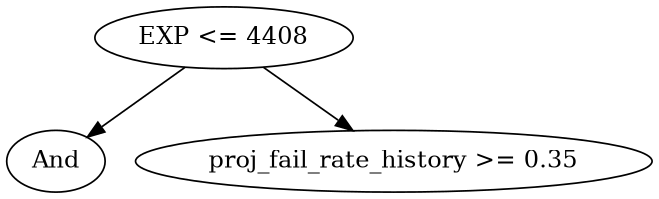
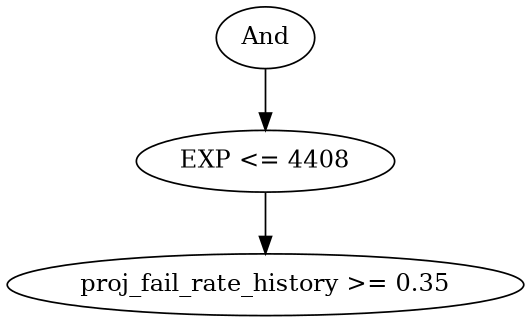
  digraph {
    n1 [height=0.5 label=And width=0.75]
    n2 [height=0.5 label="EXP <= 4408" width=1.6971]
    n3 [height=0.5 label="proj_fail_rate_history >= 0.35" width=3.34]
-   n2 -> n1
+   n1 -> n2
    n2 -> n3
  }
